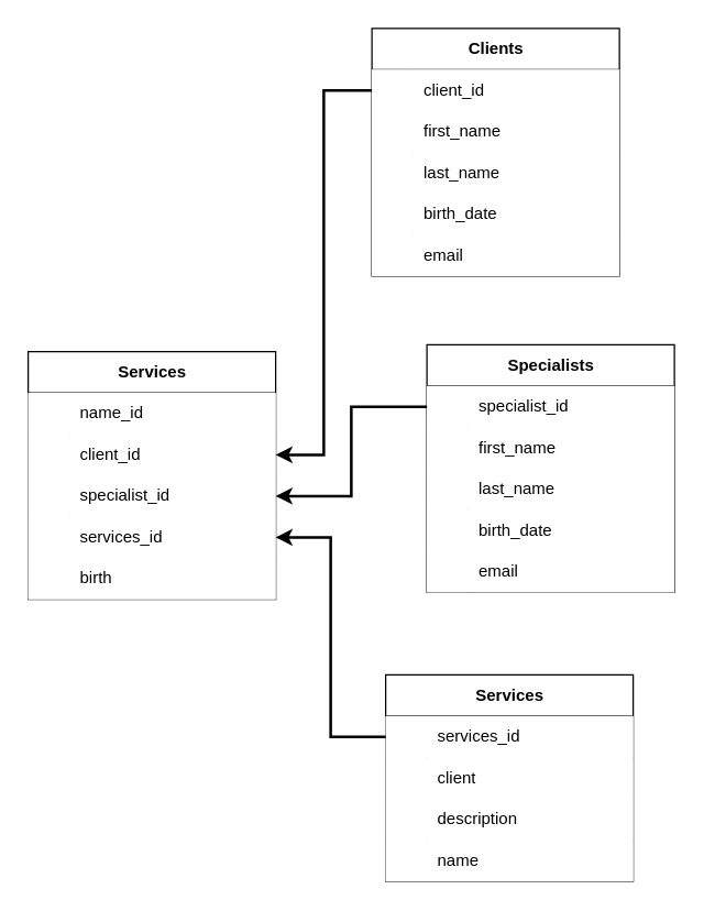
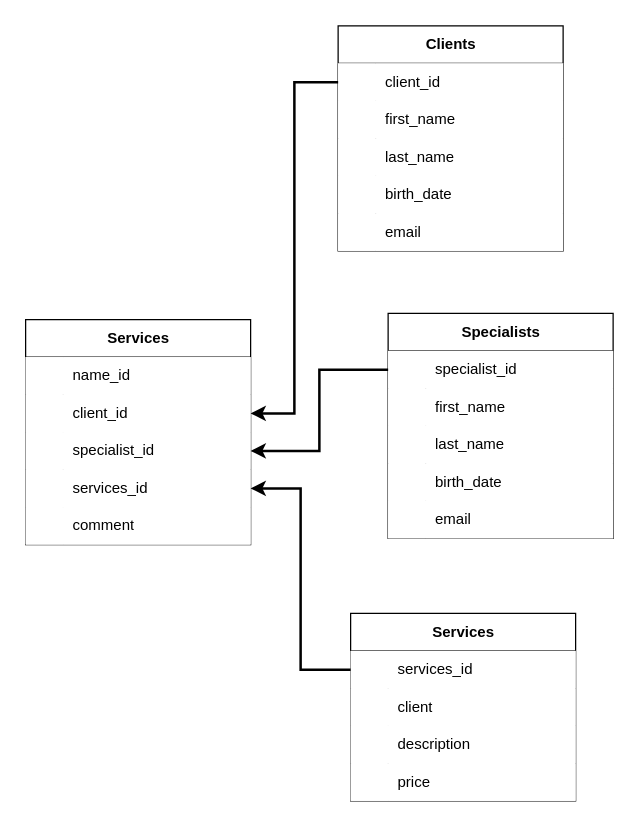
  <mxCell id="0" />
  <mxCell id="1" parent="0" />
  <mxCell id="2" value="Clients" style="shape=table;startSize=30;container=1;collapsible=1;childLayout=tableLayout;fixedRows=1;rowLines=0;fontStyle=1;align=center;resizeLast=1;html=1;labelBackgroundColor=none;" vertex="1" parent="1"><mxGeometry x="270" y="20" width="180" height="180" as="geometry"><mxRectangle x="60" y="290" width="80" height="30" as="alternateBounds" /></mxGeometry></mxCell>
  <mxCell id="3" value="" style="shape=tableRow;horizontal=0;startSize=0;swimlaneHead=0;swimlaneBody=0;collapsible=0;dropTarget=0;points=[[0,0.5],[1,0.5]];portConstraint=eastwest;top=0;left=0;right=0;bottom=0;labelBackgroundColor=none;" vertex="1" parent="2"><mxGeometry y="30" width="180" height="30" as="geometry" /></mxCell>
  <mxCell id="4" value="" style="shape=partialRectangle;connectable=0;top=0;left=0;bottom=0;right=0;editable=1;overflow=hidden;whiteSpace=wrap;html=1;labelBackgroundColor=none;" vertex="1" parent="3"><mxGeometry width="30" height="30" as="geometry"><mxRectangle width="30" height="30" as="alternateBounds" /></mxGeometry></mxCell>
  <mxCell id="5" value="client_id" style="shape=partialRectangle;connectable=0;top=0;left=0;bottom=0;right=0;align=left;spacingLeft=6;overflow=hidden;whiteSpace=wrap;html=1;labelBackgroundColor=none;" vertex="1" parent="3"><mxGeometry x="30" width="150" height="30" as="geometry"><mxRectangle width="150" height="30" as="alternateBounds" /></mxGeometry></mxCell>
  <mxCell id="6" value="" style="shape=tableRow;horizontal=0;startSize=0;swimlaneHead=0;swimlaneBody=0;collapsible=0;dropTarget=0;points=[[0,0.5],[1,0.5]];portConstraint=eastwest;top=0;left=0;right=0;bottom=0;labelBackgroundColor=none;" vertex="1" parent="2"><mxGeometry y="60" width="180" height="30" as="geometry" /></mxCell>
  <mxCell id="7" value="" style="shape=partialRectangle;connectable=0;top=0;left=0;bottom=0;right=0;editable=1;overflow=hidden;whiteSpace=wrap;html=1;labelBackgroundColor=none;" vertex="1" parent="6"><mxGeometry width="30" height="30" as="geometry"><mxRectangle width="30" height="30" as="alternateBounds" /></mxGeometry></mxCell>
  <mxCell id="8" value="first_name" style="shape=partialRectangle;connectable=0;top=0;left=0;bottom=0;right=0;align=left;spacingLeft=6;overflow=hidden;whiteSpace=wrap;html=1;labelBackgroundColor=none;" vertex="1" parent="6"><mxGeometry x="30" width="150" height="30" as="geometry"><mxRectangle width="150" height="30" as="alternateBounds" /></mxGeometry></mxCell>
  <mxCell id="9" value="" style="shape=tableRow;horizontal=0;startSize=0;swimlaneHead=0;swimlaneBody=0;collapsible=0;dropTarget=0;points=[[0,0.5],[1,0.5]];portConstraint=eastwest;top=0;left=0;right=0;bottom=0;labelBackgroundColor=none;" vertex="1" parent="2"><mxGeometry y="90" width="180" height="30" as="geometry" /></mxCell>
  <mxCell id="10" value="" style="shape=partialRectangle;connectable=0;top=0;left=0;bottom=0;right=0;editable=1;overflow=hidden;whiteSpace=wrap;html=1;labelBackgroundColor=none;" vertex="1" parent="9"><mxGeometry width="30" height="30" as="geometry"><mxRectangle width="30" height="30" as="alternateBounds" /></mxGeometry></mxCell>
  <mxCell id="11" value="last_name" style="shape=partialRectangle;connectable=0;top=0;left=0;bottom=0;right=0;align=left;spacingLeft=6;overflow=hidden;whiteSpace=wrap;html=1;labelBackgroundColor=none;" vertex="1" parent="9"><mxGeometry x="30" width="150" height="30" as="geometry"><mxRectangle width="150" height="30" as="alternateBounds" /></mxGeometry></mxCell>
  <mxCell id="12" value="" style="shape=tableRow;horizontal=0;startSize=0;swimlaneHead=0;swimlaneBody=0;collapsible=0;dropTarget=0;points=[[0,0.5],[1,0.5]];portConstraint=eastwest;top=0;left=0;right=0;bottom=0;labelBackgroundColor=none;" vertex="1" parent="2"><mxGeometry y="120" width="180" height="30" as="geometry" /></mxCell>
  <mxCell id="13" value="" style="shape=partialRectangle;connectable=0;top=0;left=0;bottom=0;right=0;editable=1;overflow=hidden;whiteSpace=wrap;html=1;labelBackgroundColor=none;" vertex="1" parent="12"><mxGeometry width="30" height="30" as="geometry"><mxRectangle width="30" height="30" as="alternateBounds" /></mxGeometry></mxCell>
  <mxCell id="14" value="birth_date" style="shape=partialRectangle;connectable=0;top=0;left=0;bottom=0;right=0;align=left;spacingLeft=6;overflow=hidden;whiteSpace=wrap;html=1;labelBackgroundColor=none;" vertex="1" parent="12"><mxGeometry x="30" width="150" height="30" as="geometry"><mxRectangle width="150" height="30" as="alternateBounds" /></mxGeometry></mxCell>
  <mxCell id="15" value="" style="shape=tableRow;horizontal=0;startSize=0;swimlaneHead=0;swimlaneBody=0;collapsible=0;dropTarget=0;points=[[0,0.5],[1,0.5]];portConstraint=eastwest;top=0;left=0;right=0;bottom=0;labelBackgroundColor=none;" vertex="1" parent="2"><mxGeometry y="150" width="180" height="30" as="geometry" /></mxCell>
  <mxCell id="16" value="" style="shape=partialRectangle;connectable=0;top=0;left=0;bottom=0;right=0;editable=1;overflow=hidden;whiteSpace=wrap;html=1;labelBackgroundColor=none;" vertex="1" parent="15"><mxGeometry width="30" height="30" as="geometry"><mxRectangle width="30" height="30" as="alternateBounds" /></mxGeometry></mxCell>
  <mxCell id="17" value="email" style="shape=partialRectangle;connectable=0;top=0;left=0;bottom=0;right=0;align=left;spacingLeft=6;overflow=hidden;whiteSpace=wrap;html=1;labelBackgroundColor=none;" vertex="1" parent="15"><mxGeometry x="30" width="150" height="30" as="geometry"><mxRectangle width="150" height="30" as="alternateBounds" /></mxGeometry></mxCell>
  <mxCell id="18" value="Specialists" style="shape=table;startSize=30;container=1;collapsible=1;childLayout=tableLayout;fixedRows=1;rowLines=0;fontStyle=1;align=center;resizeLast=1;html=1;labelBackgroundColor=none;" vertex="1" parent="1"><mxGeometry x="310" y="250" width="180" height="180" as="geometry"><mxRectangle x="60" y="290" width="80" height="30" as="alternateBounds" /></mxGeometry></mxCell>
  <mxCell id="19" value="" style="shape=tableRow;horizontal=0;startSize=0;swimlaneHead=0;swimlaneBody=0;collapsible=0;dropTarget=0;points=[[0,0.5],[1,0.5]];portConstraint=eastwest;top=0;left=0;right=0;bottom=0;labelBackgroundColor=none;" vertex="1" parent="18"><mxGeometry y="30" width="180" height="30" as="geometry" /></mxCell>
  <mxCell id="20" value="" style="shape=partialRectangle;connectable=0;top=0;left=0;bottom=0;right=0;editable=1;overflow=hidden;whiteSpace=wrap;html=1;labelBackgroundColor=none;" vertex="1" parent="19"><mxGeometry width="30" height="30" as="geometry"><mxRectangle width="30" height="30" as="alternateBounds" /></mxGeometry></mxCell>
  <mxCell id="21" value="specialist_id" style="shape=partialRectangle;connectable=0;top=0;left=0;bottom=0;right=0;align=left;spacingLeft=6;overflow=hidden;whiteSpace=wrap;html=1;labelBackgroundColor=none;" vertex="1" parent="19"><mxGeometry x="30" width="150" height="30" as="geometry"><mxRectangle width="150" height="30" as="alternateBounds" /></mxGeometry></mxCell>
  <mxCell id="22" value="" style="shape=tableRow;horizontal=0;startSize=0;swimlaneHead=0;swimlaneBody=0;collapsible=0;dropTarget=0;points=[[0,0.5],[1,0.5]];portConstraint=eastwest;top=0;left=0;right=0;bottom=0;labelBackgroundColor=none;" vertex="1" parent="18"><mxGeometry y="60" width="180" height="30" as="geometry" /></mxCell>
  <mxCell id="23" value="" style="shape=partialRectangle;connectable=0;top=0;left=0;bottom=0;right=0;editable=1;overflow=hidden;whiteSpace=wrap;html=1;labelBackgroundColor=none;" vertex="1" parent="22"><mxGeometry width="30" height="30" as="geometry"><mxRectangle width="30" height="30" as="alternateBounds" /></mxGeometry></mxCell>
  <mxCell id="24" value="first_name" style="shape=partialRectangle;connectable=0;top=0;left=0;bottom=0;right=0;align=left;spacingLeft=6;overflow=hidden;whiteSpace=wrap;html=1;labelBackgroundColor=none;" vertex="1" parent="22"><mxGeometry x="30" width="150" height="30" as="geometry"><mxRectangle width="150" height="30" as="alternateBounds" /></mxGeometry></mxCell>
  <mxCell id="25" value="" style="shape=tableRow;horizontal=0;startSize=0;swimlaneHead=0;swimlaneBody=0;collapsible=0;dropTarget=0;points=[[0,0.5],[1,0.5]];portConstraint=eastwest;top=0;left=0;right=0;bottom=0;labelBackgroundColor=none;" vertex="1" parent="18"><mxGeometry y="90" width="180" height="30" as="geometry" /></mxCell>
  <mxCell id="26" value="" style="shape=partialRectangle;connectable=0;top=0;left=0;bottom=0;right=0;editable=1;overflow=hidden;whiteSpace=wrap;html=1;labelBackgroundColor=none;" vertex="1" parent="25"><mxGeometry width="30" height="30" as="geometry"><mxRectangle width="30" height="30" as="alternateBounds" /></mxGeometry></mxCell>
  <mxCell id="27" value="last_name" style="shape=partialRectangle;connectable=0;top=0;left=0;bottom=0;right=0;align=left;spacingLeft=6;overflow=hidden;whiteSpace=wrap;html=1;labelBackgroundColor=none;" vertex="1" parent="25"><mxGeometry x="30" width="150" height="30" as="geometry"><mxRectangle width="150" height="30" as="alternateBounds" /></mxGeometry></mxCell>
  <mxCell id="28" value="" style="shape=tableRow;horizontal=0;startSize=0;swimlaneHead=0;swimlaneBody=0;collapsible=0;dropTarget=0;points=[[0,0.5],[1,0.5]];portConstraint=eastwest;top=0;left=0;right=0;bottom=0;labelBackgroundColor=none;" vertex="1" parent="18"><mxGeometry y="120" width="180" height="30" as="geometry" /></mxCell>
  <mxCell id="29" value="" style="shape=partialRectangle;connectable=0;top=0;left=0;bottom=0;right=0;editable=1;overflow=hidden;whiteSpace=wrap;html=1;labelBackgroundColor=none;" vertex="1" parent="28"><mxGeometry width="30" height="30" as="geometry"><mxRectangle width="30" height="30" as="alternateBounds" /></mxGeometry></mxCell>
  <mxCell id="30" value="birth_date" style="shape=partialRectangle;connectable=0;top=0;left=0;bottom=0;right=0;align=left;spacingLeft=6;overflow=hidden;whiteSpace=wrap;html=1;labelBackgroundColor=none;" vertex="1" parent="28"><mxGeometry x="30" width="150" height="30" as="geometry"><mxRectangle width="150" height="30" as="alternateBounds" /></mxGeometry></mxCell>
  <mxCell id="31" value="" style="shape=tableRow;horizontal=0;startSize=0;swimlaneHead=0;swimlaneBody=0;collapsible=0;dropTarget=0;points=[[0,0.5],[1,0.5]];portConstraint=eastwest;top=0;left=0;right=0;bottom=0;labelBackgroundColor=none;" vertex="1" parent="18"><mxGeometry y="150" width="180" height="30" as="geometry" /></mxCell>
  <mxCell id="32" value="" style="shape=partialRectangle;connectable=0;top=0;left=0;bottom=0;right=0;editable=1;overflow=hidden;whiteSpace=wrap;html=1;labelBackgroundColor=none;" vertex="1" parent="31"><mxGeometry width="30" height="30" as="geometry"><mxRectangle width="30" height="30" as="alternateBounds" /></mxGeometry></mxCell>
  <mxCell id="33" value="email" style="shape=partialRectangle;connectable=0;top=0;left=0;bottom=0;right=0;align=left;spacingLeft=6;overflow=hidden;whiteSpace=wrap;html=1;labelBackgroundColor=none;" vertex="1" parent="31"><mxGeometry x="30" width="150" height="30" as="geometry"><mxRectangle width="150" height="30" as="alternateBounds" /></mxGeometry></mxCell>
  <mxCell id="34" value="Services" style="shape=table;startSize=30;container=1;collapsible=1;childLayout=tableLayout;fixedRows=1;rowLines=0;fontStyle=1;align=center;resizeLast=1;html=1;labelBackgroundColor=none;" vertex="1" parent="1"><mxGeometry x="280" y="490" width="180" height="150" as="geometry"><mxRectangle x="60" y="290" width="80" height="30" as="alternateBounds" /></mxGeometry></mxCell>
  <mxCell id="35" value="" style="shape=tableRow;horizontal=0;startSize=0;swimlaneHead=0;swimlaneBody=0;collapsible=0;dropTarget=0;points=[[0,0.5],[1,0.5]];portConstraint=eastwest;top=0;left=0;right=0;bottom=0;labelBackgroundColor=none;" vertex="1" parent="34"><mxGeometry y="30" width="180" height="30" as="geometry" /></mxCell>
  <mxCell id="36" value="" style="shape=partialRectangle;connectable=0;top=0;left=0;bottom=0;right=0;editable=1;overflow=hidden;whiteSpace=wrap;html=1;labelBackgroundColor=none;" vertex="1" parent="35"><mxGeometry width="30" height="30" as="geometry"><mxRectangle width="30" height="30" as="alternateBounds" /></mxGeometry></mxCell>
  <mxCell id="37" value="services_id" style="shape=partialRectangle;connectable=0;top=0;left=0;bottom=0;right=0;align=left;spacingLeft=6;overflow=hidden;whiteSpace=wrap;html=1;labelBackgroundColor=none;" vertex="1" parent="35"><mxGeometry x="30" width="150" height="30" as="geometry"><mxRectangle width="150" height="30" as="alternateBounds" /></mxGeometry></mxCell>
  <mxCell id="38" value="" style="shape=tableRow;horizontal=0;startSize=0;swimlaneHead=0;swimlaneBody=0;collapsible=0;dropTarget=0;points=[[0,0.5],[1,0.5]];portConstraint=eastwest;top=0;left=0;right=0;bottom=0;labelBackgroundColor=none;" vertex="1" parent="34"><mxGeometry y="60" width="180" height="30" as="geometry" /></mxCell>
  <mxCell id="39" value="" style="shape=partialRectangle;connectable=0;top=0;left=0;bottom=0;right=0;editable=1;overflow=hidden;whiteSpace=wrap;html=1;labelBackgroundColor=none;" vertex="1" parent="38"><mxGeometry width="30" height="30" as="geometry"><mxRectangle width="30" height="30" as="alternateBounds" /></mxGeometry></mxCell>
  <mxCell id="40" value="client" style="shape=partialRectangle;connectable=0;top=0;left=0;bottom=0;right=0;align=left;spacingLeft=6;overflow=hidden;whiteSpace=wrap;html=1;labelBackgroundColor=none;" vertex="1" parent="38"><mxGeometry x="30" width="150" height="30" as="geometry"><mxRectangle width="150" height="30" as="alternateBounds" /></mxGeometry></mxCell>
  <mxCell id="41" value="" style="shape=tableRow;horizontal=0;startSize=0;swimlaneHead=0;swimlaneBody=0;collapsible=0;dropTarget=0;points=[[0,0.5],[1,0.5]];portConstraint=eastwest;top=0;left=0;right=0;bottom=0;labelBackgroundColor=none;" vertex="1" parent="34"><mxGeometry y="90" width="180" height="30" as="geometry" /></mxCell>
  <mxCell id="42" value="" style="shape=partialRectangle;connectable=0;top=0;left=0;bottom=0;right=0;editable=1;overflow=hidden;whiteSpace=wrap;html=1;labelBackgroundColor=none;" vertex="1" parent="41"><mxGeometry width="30" height="30" as="geometry"><mxRectangle width="30" height="30" as="alternateBounds" /></mxGeometry></mxCell>
  <mxCell id="43" value="description" style="shape=partialRectangle;connectable=0;top=0;left=0;bottom=0;right=0;align=left;spacingLeft=6;overflow=hidden;whiteSpace=wrap;html=1;labelBackgroundColor=none;" vertex="1" parent="41"><mxGeometry x="30" width="150" height="30" as="geometry"><mxRectangle width="150" height="30" as="alternateBounds" /></mxGeometry></mxCell>
  <mxCell id="44" value="" style="shape=tableRow;horizontal=0;startSize=0;swimlaneHead=0;swimlaneBody=0;collapsible=0;dropTarget=0;points=[[0,0.5],[1,0.5]];portConstraint=eastwest;top=0;left=0;right=0;bottom=0;labelBackgroundColor=none;" vertex="1" parent="34"><mxGeometry y="120" width="180" height="30" as="geometry" /></mxCell>
  <mxCell id="45" value="" style="shape=partialRectangle;connectable=0;top=0;left=0;bottom=0;right=0;editable=1;overflow=hidden;whiteSpace=wrap;html=1;labelBackgroundColor=none;" vertex="1" parent="44"><mxGeometry width="30" height="30" as="geometry"><mxRectangle width="30" height="30" as="alternateBounds" /></mxGeometry></mxCell>
- <mxCell id="46" value="name" style="shape=partialRectangle;connectable=0;top=0;left=0;bottom=0;right=0;align=left;spacingLeft=6;overflow=hidden;whiteSpace=wrap;html=1;labelBackgroundColor=none;" vertex="1" parent="44"><mxGeometry x="30" width="150" height="30" as="geometry"><mxRectangle width="150" height="30" as="alternateBounds" /></mxGeometry></mxCell>
+ <mxCell id="46" value="price" style="shape=partialRectangle;connectable=0;top=0;left=0;bottom=0;right=0;align=left;spacingLeft=6;overflow=hidden;whiteSpace=wrap;html=1;labelBackgroundColor=none;" vertex="1" parent="44"><mxGeometry x="30" width="150" height="30" as="geometry"><mxRectangle width="150" height="30" as="alternateBounds" /></mxGeometry></mxCell>
  <mxCell id="47" value="Services" style="shape=table;startSize=30;container=1;collapsible=1;childLayout=tableLayout;fixedRows=1;rowLines=0;fontStyle=1;align=center;resizeLast=1;html=1;labelBackgroundColor=none;" vertex="1" parent="1"><mxGeometry x="20" y="255" width="180" height="180" as="geometry"><mxRectangle x="60" y="290" width="80" height="30" as="alternateBounds" /></mxGeometry></mxCell>
  <mxCell id="48" value="" style="shape=tableRow;horizontal=0;startSize=0;swimlaneHead=0;swimlaneBody=0;collapsible=0;dropTarget=0;points=[[0,0.5],[1,0.5]];portConstraint=eastwest;top=0;left=0;right=0;bottom=0;labelBackgroundColor=none;" vertex="1" parent="47"><mxGeometry y="30" width="180" height="30" as="geometry" /></mxCell>
  <mxCell id="49" value="" style="shape=partialRectangle;connectable=0;top=0;left=0;bottom=0;right=0;editable=1;overflow=hidden;whiteSpace=wrap;html=1;labelBackgroundColor=none;" vertex="1" parent="48"><mxGeometry width="30" height="30" as="geometry"><mxRectangle width="30" height="30" as="alternateBounds" /></mxGeometry></mxCell>
  <mxCell id="50" value="name_id" style="shape=partialRectangle;connectable=0;top=0;left=0;bottom=0;right=0;align=left;spacingLeft=6;overflow=hidden;whiteSpace=wrap;html=1;labelBackgroundColor=none;" vertex="1" parent="48"><mxGeometry x="30" width="150" height="30" as="geometry"><mxRectangle width="150" height="30" as="alternateBounds" /></mxGeometry></mxCell>
  <mxCell id="51" value="" style="shape=tableRow;horizontal=0;startSize=0;swimlaneHead=0;swimlaneBody=0;collapsible=0;dropTarget=0;points=[[0,0.5],[1,0.5]];portConstraint=eastwest;top=0;left=0;right=0;bottom=0;labelBackgroundColor=none;" vertex="1" parent="47"><mxGeometry y="60" width="180" height="30" as="geometry" /></mxCell>
  <mxCell id="52" value="" style="shape=partialRectangle;connectable=0;top=0;left=0;bottom=0;right=0;editable=1;overflow=hidden;whiteSpace=wrap;html=1;labelBackgroundColor=none;" vertex="1" parent="51"><mxGeometry width="30" height="30" as="geometry"><mxRectangle width="30" height="30" as="alternateBounds" /></mxGeometry></mxCell>
  <mxCell id="53" value="client_id" style="shape=partialRectangle;connectable=0;top=0;left=0;bottom=0;right=0;align=left;spacingLeft=6;overflow=hidden;whiteSpace=wrap;html=1;labelBackgroundColor=none;" vertex="1" parent="51"><mxGeometry x="30" width="150" height="30" as="geometry"><mxRectangle width="150" height="30" as="alternateBounds" /></mxGeometry></mxCell>
  <mxCell id="54" value="" style="shape=tableRow;horizontal=0;startSize=0;swimlaneHead=0;swimlaneBody=0;collapsible=0;dropTarget=0;points=[[0,0.5],[1,0.5]];portConstraint=eastwest;top=0;left=0;right=0;bottom=0;labelBackgroundColor=none;" vertex="1" parent="47"><mxGeometry y="90" width="180" height="30" as="geometry" /></mxCell>
  <mxCell id="55" value="" style="shape=partialRectangle;connectable=0;top=0;left=0;bottom=0;right=0;editable=1;overflow=hidden;whiteSpace=wrap;html=1;labelBackgroundColor=none;" vertex="1" parent="54"><mxGeometry width="30" height="30" as="geometry"><mxRectangle width="30" height="30" as="alternateBounds" /></mxGeometry></mxCell>
  <mxCell id="56" value="specialist_id" style="shape=partialRectangle;connectable=0;top=0;left=0;bottom=0;right=0;align=left;spacingLeft=6;overflow=hidden;whiteSpace=wrap;html=1;labelBackgroundColor=none;" vertex="1" parent="54"><mxGeometry x="30" width="150" height="30" as="geometry"><mxRectangle width="150" height="30" as="alternateBounds" /></mxGeometry></mxCell>
  <mxCell id="57" value="" style="shape=tableRow;horizontal=0;startSize=0;swimlaneHead=0;swimlaneBody=0;collapsible=0;dropTarget=0;points=[[0,0.5],[1,0.5]];portConstraint=eastwest;top=0;left=0;right=0;bottom=0;labelBackgroundColor=none;" vertex="1" parent="47"><mxGeometry y="120" width="180" height="30" as="geometry" /></mxCell>
  <mxCell id="58" value="" style="shape=partialRectangle;connectable=0;top=0;left=0;bottom=0;right=0;editable=1;overflow=hidden;whiteSpace=wrap;html=1;labelBackgroundColor=none;" vertex="1" parent="57"><mxGeometry width="30" height="30" as="geometry"><mxRectangle width="30" height="30" as="alternateBounds" /></mxGeometry></mxCell>
  <mxCell id="59" value="services_id" style="shape=partialRectangle;connectable=0;top=0;left=0;bottom=0;right=0;align=left;spacingLeft=6;overflow=hidden;whiteSpace=wrap;html=1;labelBackgroundColor=none;" vertex="1" parent="57"><mxGeometry x="30" width="150" height="30" as="geometry"><mxRectangle width="150" height="30" as="alternateBounds" /></mxGeometry></mxCell>
  <mxCell id="60" value="" style="shape=tableRow;horizontal=0;startSize=0;swimlaneHead=0;swimlaneBody=0;collapsible=0;dropTarget=0;points=[[0,0.5],[1,0.5]];portConstraint=eastwest;top=0;left=0;right=0;bottom=0;labelBackgroundColor=none;" vertex="1" parent="47"><mxGeometry y="150" width="180" height="30" as="geometry" /></mxCell>
  <mxCell id="61" value="" style="shape=partialRectangle;connectable=0;top=0;left=0;bottom=0;right=0;editable=1;overflow=hidden;whiteSpace=wrap;html=1;labelBackgroundColor=none;" vertex="1" parent="60"><mxGeometry width="30" height="30" as="geometry"><mxRectangle width="30" height="30" as="alternateBounds" /></mxGeometry></mxCell>
- <mxCell id="62" value="birth" style="shape=partialRectangle;connectable=0;top=0;left=0;bottom=0;right=0;align=left;spacingLeft=6;overflow=hidden;whiteSpace=wrap;html=1;labelBackgroundColor=none;" vertex="1" parent="60"><mxGeometry x="30" width="150" height="30" as="geometry"><mxRectangle width="150" height="30" as="alternateBounds" /></mxGeometry></mxCell>
+ <mxCell id="62" value="comment" style="shape=partialRectangle;connectable=0;top=0;left=0;bottom=0;right=0;align=left;spacingLeft=6;overflow=hidden;whiteSpace=wrap;html=1;labelBackgroundColor=none;" vertex="1" parent="60"><mxGeometry x="30" width="150" height="30" as="geometry"><mxRectangle width="150" height="30" as="alternateBounds" /></mxGeometry></mxCell>
  <mxCell id="63" style="edgeStyle=orthogonalEdgeStyle;rounded=0;orthogonalLoop=1;jettySize=auto;html=1;entryX=1;entryY=0.5;entryDx=0;entryDy=0;labelBackgroundColor=none;fontColor=default;strokeColor=light-dark(#000000,#000000);strokeWidth=2;" edge="1" parent="1" source="35" target="57"><mxGeometry relative="1" as="geometry" /></mxCell>
  <mxCell id="64" style="edgeStyle=orthogonalEdgeStyle;rounded=0;orthogonalLoop=1;jettySize=auto;html=1;entryX=1;entryY=0.5;entryDx=0;entryDy=0;labelBackgroundColor=none;fontColor=default;strokeWidth=2;strokeColor=light-dark(#000000,#000000);" edge="1" parent="1" source="19" target="54"><mxGeometry relative="1" as="geometry" /></mxCell>
  <mxCell id="65" style="edgeStyle=orthogonalEdgeStyle;rounded=0;orthogonalLoop=1;jettySize=auto;html=1;entryX=1;entryY=0.5;entryDx=0;entryDy=0;labelBackgroundColor=none;fontColor=default;strokeWidth=2;strokeColor=light-dark(#000000,#000000);" edge="1" parent="1" source="3" target="51"><mxGeometry relative="1" as="geometry" /></mxCell>
